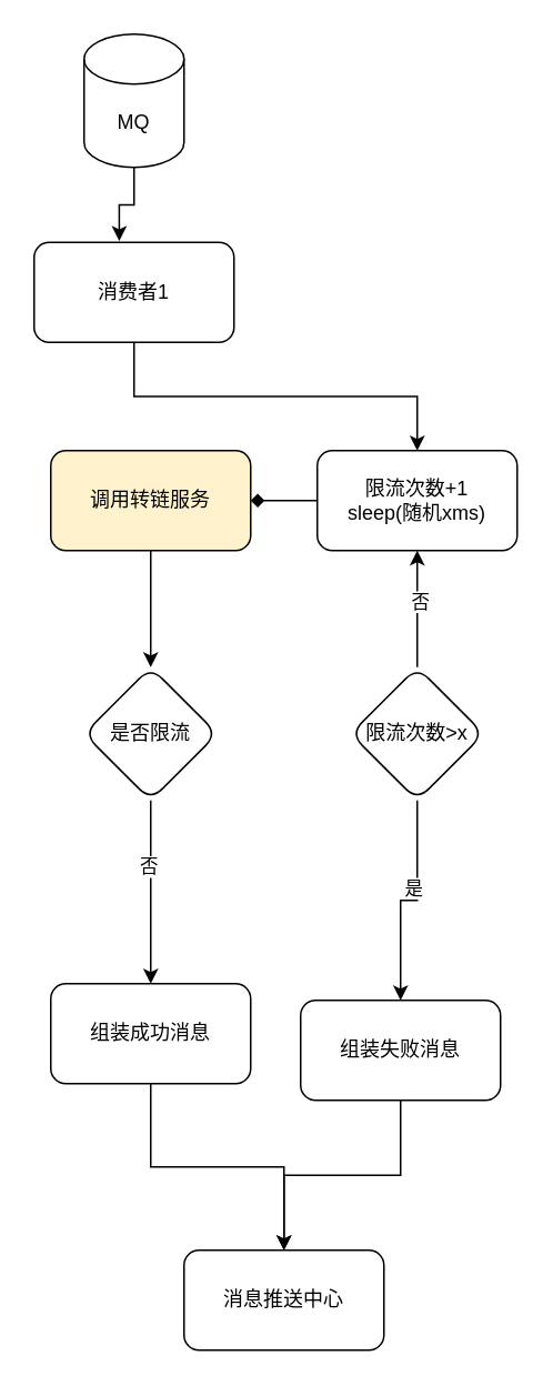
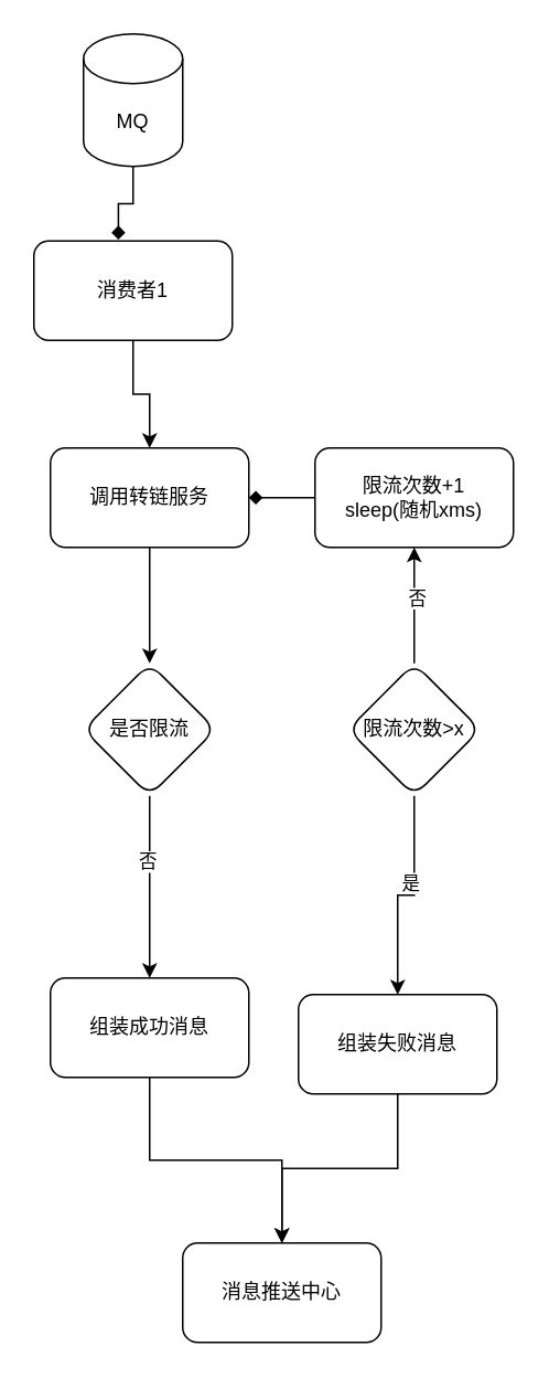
  <mxCell id="0" />
  <mxCell id="1" parent="0" />
  <mxCell id="2" value="MQ" style="shape=cylinder3;whiteSpace=wrap;html=1;boundedLbl=1;backgroundOutline=1;size=15;" vertex="1" parent="1"><mxGeometry x="50" y="20" width="60" height="80" as="geometry" /></mxCell>
- <mxCell id="3" style="edgeStyle=orthogonalEdgeStyle;rounded=0;orthogonalLoop=1;jettySize=auto;html=1;exitX=0.5;exitY=1;exitDx=0;exitDy=0;" edge="1" parent="1" source="4" target="17"><mxGeometry relative="1" as="geometry" /></mxCell>
+ <mxCell id="3" style="edgeStyle=orthogonalEdgeStyle;rounded=0;orthogonalLoop=1;jettySize=auto;html=1;exitX=0.5;exitY=1;exitDx=0;exitDy=0;entryX=0.5;entryY=0;entryDx=0;entryDy=0;" edge="1" parent="1" source="4" target="7"><mxGeometry relative="1" as="geometry" /></mxCell>
  <mxCell id="4" value="消费者1" style="rounded=1;whiteSpace=wrap;html=1;" vertex="1" parent="1"><mxGeometry x="20" y="145" width="120" height="60" as="geometry" /></mxCell>
- <mxCell id="5" style="edgeStyle=orthogonalEdgeStyle;rounded=0;orthogonalLoop=1;jettySize=auto;html=1;exitX=0.5;exitY=1;exitDx=0;exitDy=0;exitPerimeter=0;entryX=0.426;entryY=-0.014;entryDx=0;entryDy=0;entryPerimeter=0;" edge="1" parent="1" source="2" target="4"><mxGeometry relative="1" as="geometry" /></mxCell>
+ <mxCell id="5" style="edgeStyle=orthogonalEdgeStyle;rounded=0;orthogonalLoop=1;jettySize=auto;html=1;exitX=0.5;exitY=1;exitDx=0;exitDy=0;exitPerimeter=0;entryX=0.426;entryY=-0.014;entryDx=0;entryDy=0;entryPerimeter=0;endArrow=diamond;" edge="1" parent="1" source="2" target="4"><mxGeometry relative="1" as="geometry" /></mxCell>
  <mxCell id="6" value="" style="edgeStyle=orthogonalEdgeStyle;rounded=0;orthogonalLoop=1;jettySize=auto;html=1;" edge="1" parent="1" source="7" target="10"><mxGeometry relative="1" as="geometry" /></mxCell>
- <mxCell id="7" value="调用转链服务" style="rounded=1;whiteSpace=wrap;html=1;fillColor=#fff2cc;" vertex="1" parent="1"><mxGeometry x="30" y="270" width="120" height="60" as="geometry" /></mxCell>
+ <mxCell id="7" value="调用转链服务" style="rounded=1;whiteSpace=wrap;html=1;" vertex="1" parent="1"><mxGeometry x="30" y="270" width="120" height="60" as="geometry" /></mxCell>
  <mxCell id="8" value="" style="edgeStyle=orthogonalEdgeStyle;rounded=0;orthogonalLoop=1;jettySize=auto;html=1;" edge="1" parent="1" source="10" target="19"><mxGeometry relative="1" as="geometry" /></mxCell>
  <mxCell id="9" value="否" style="edgeLabel;html=1;align=center;verticalAlign=middle;resizable=0;points=[];" vertex="1" connectable="0" parent="8"><mxGeometry x="-0.284" y="-2" relative="1" as="geometry"><mxPoint as="offset" /></mxGeometry></mxCell>
  <mxCell id="10" value="是否限流" style="rhombus;whiteSpace=wrap;html=1;rounded=1;" vertex="1" parent="1"><mxGeometry x="50" y="400" width="80" height="80" as="geometry" /></mxCell>
  <mxCell id="11" value="" style="edgeStyle=orthogonalEdgeStyle;rounded=0;orthogonalLoop=1;jettySize=auto;html=1;" edge="1" parent="1" source="15" target="17"><mxGeometry relative="1" as="geometry" /></mxCell>
  <mxCell id="12" value="否" style="edgeLabel;html=1;align=center;verticalAlign=middle;resizable=0;points=[];" vertex="1" connectable="0" parent="11"><mxGeometry x="0.132" y="-1" relative="1" as="geometry"><mxPoint as="offset" /></mxGeometry></mxCell>
  <mxCell id="13" value="" style="edgeStyle=orthogonalEdgeStyle;rounded=0;orthogonalLoop=1;jettySize=auto;html=1;" edge="1" parent="1" source="15" target="21"><mxGeometry relative="1" as="geometry" /></mxCell>
  <mxCell id="14" value="是" style="edgeLabel;html=1;align=center;verticalAlign=middle;resizable=0;points=[];" vertex="1" connectable="0" parent="13"><mxGeometry x="-0.193" y="-3" relative="1" as="geometry"><mxPoint as="offset" /></mxGeometry></mxCell>
  <mxCell id="15" value="限流次数&amp;gt;x" style="rhombus;whiteSpace=wrap;html=1;rounded=1;" vertex="1" parent="1"><mxGeometry x="210" y="400" width="80" height="80" as="geometry" /></mxCell>
  <mxCell id="16" style="edgeStyle=orthogonalEdgeStyle;rounded=0;orthogonalLoop=1;jettySize=auto;html=1;exitX=0;exitY=0.5;exitDx=0;exitDy=0;entryX=1;entryY=0.5;entryDx=0;entryDy=0;endArrow=diamond;" edge="1" parent="1" source="17" target="7"><mxGeometry relative="1" as="geometry" /></mxCell>
  <mxCell id="17" value="限流次数+1&lt;div&gt;sleep(随机xms)&lt;/div&gt;" style="whiteSpace=wrap;html=1;rounded=1;" vertex="1" parent="1"><mxGeometry x="190" y="270" width="120" height="60" as="geometry" /></mxCell>
  <mxCell id="18" style="edgeStyle=orthogonalEdgeStyle;rounded=0;orthogonalLoop=1;jettySize=auto;html=1;exitX=0.5;exitY=1;exitDx=0;exitDy=0;entryX=0.5;entryY=0;entryDx=0;entryDy=0;" edge="1" parent="1" source="19" target="22"><mxGeometry relative="1" as="geometry" /></mxCell>
  <mxCell id="19" value="组装成功消息" style="whiteSpace=wrap;html=1;rounded=1;" vertex="1" parent="1"><mxGeometry x="30" y="590" width="120" height="60" as="geometry" /></mxCell>
  <mxCell id="20" style="edgeStyle=orthogonalEdgeStyle;rounded=0;orthogonalLoop=1;jettySize=auto;html=1;exitX=0.5;exitY=1;exitDx=0;exitDy=0;entryX=0.5;entryY=0;entryDx=0;entryDy=0;" edge="1" parent="1" source="21" target="22"><mxGeometry relative="1" as="geometry" /></mxCell>
  <mxCell id="21" value="组装失败消息" style="whiteSpace=wrap;html=1;rounded=1;" vertex="1" parent="1"><mxGeometry x="180" y="600" width="120" height="60" as="geometry" /></mxCell>
  <mxCell id="22" value="消息推送中心" style="rounded=1;whiteSpace=wrap;html=1;" vertex="1" parent="1"><mxGeometry x="110" y="750" width="120" height="60" as="geometry" /></mxCell>
